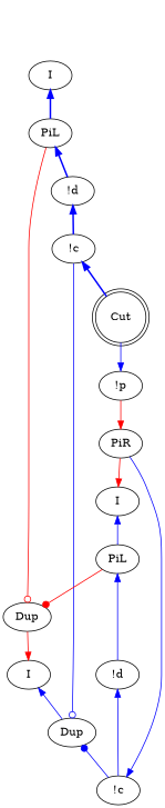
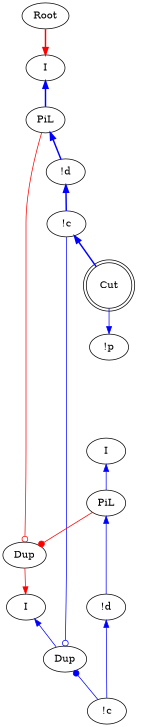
  digraph {
    edge [color=blue dir=back]
+   n1 [label=Root]
    n2 [label=I]
    n3 [label=PiL]
    n4 [label=I]
    n5 [label=Dup]
    n6 [label="!c"]
    n7 [label="!c"]
    n8 [label="!p"]
-   n9 [label=PiR]
    n10 [label=I]
    n11 [label=Cut shape=doublecircle]
    n12 [label=PiL]
    n13 [label="!d"]
    n14 [label="!d"]
    n15 [label=Dup]
+   n1 -> n2 [color=red penwidth=2 dir=""]
    n2 -> n3 [penwidth=2]
    n3 -> n14 [penwidth=2]
    n3 -> n15 [arrowhead=odot color=red dir=""]
    n4 -> n5
    n5 -> n6 [arrowtail=dot]
    n5 -> n7 [arrowtail=odot]
-   n6 -> n9
    n7 -> n11 [penwidth=2]
-   n8 -> n9 [color=red dir=""]
-   n9 -> n10 [color=red dir=""]
    n10 -> n12
    n11 -> n8 [dir=""]
    n12 -> n13
    n12 -> n15 [arrowhead=dot color=red dir=""]
    n13 -> n6
    n14 -> n7 [penwidth=2]
    n15 -> n4 [color=red dir=""]
  }
